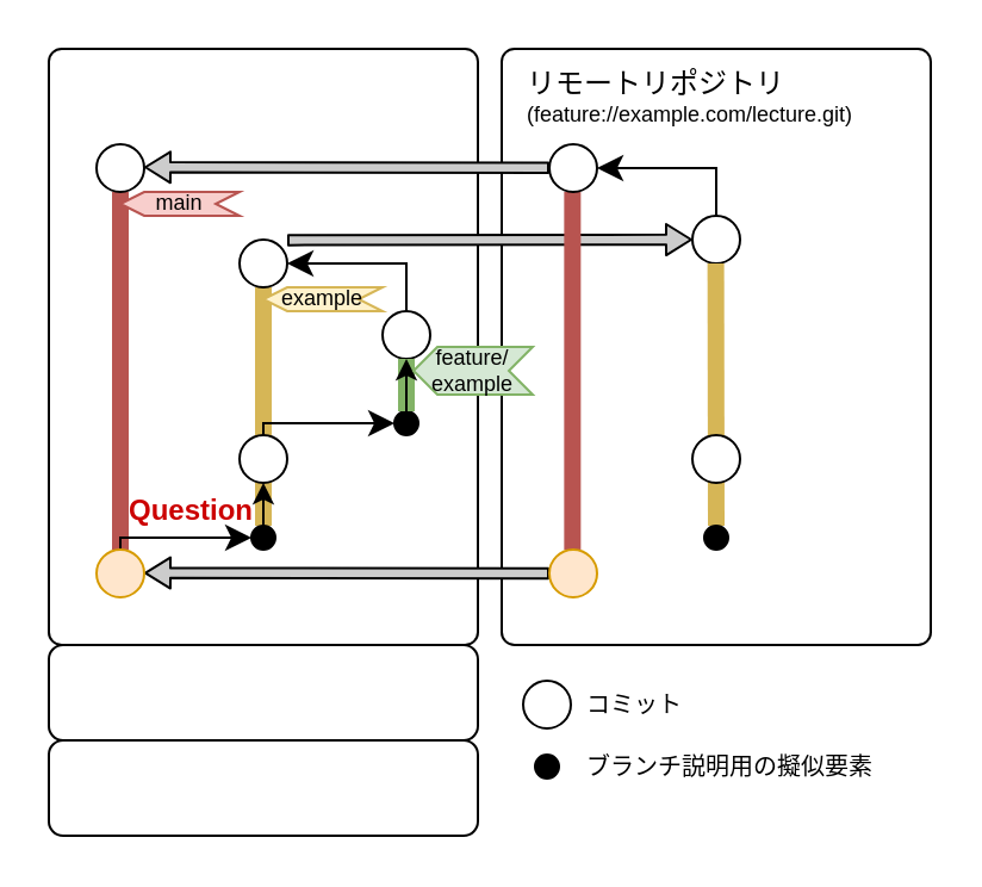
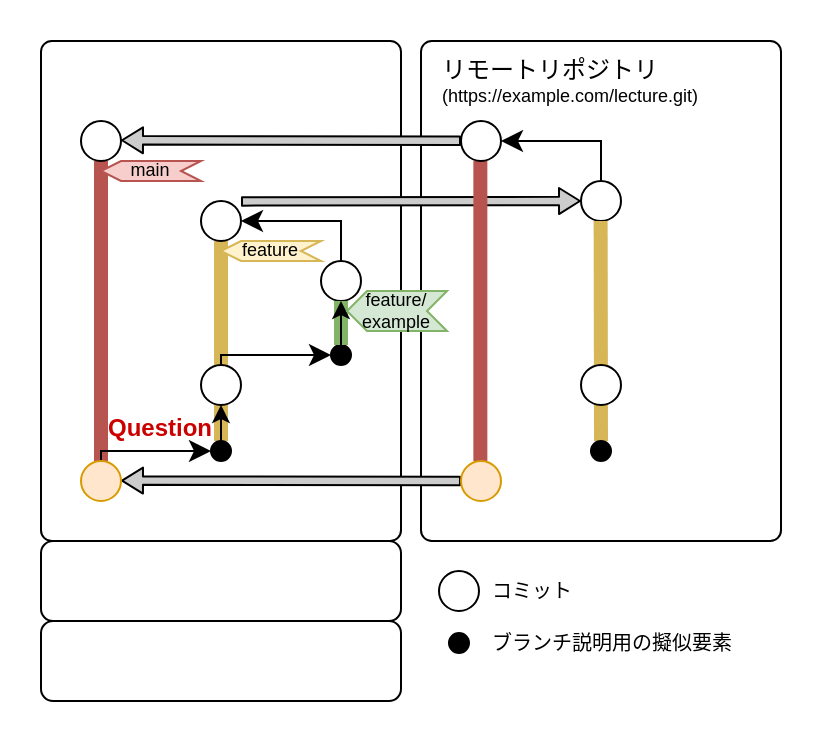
  <mxCell id="0" />
  <mxCell id="1" parent="0" />
  <mxCell id="2" value="" style="rounded=1;whiteSpace=wrap;html=1;arcSize=3;movable=1;resizable=1;rotatable=1;deletable=1;editable=1;locked=0;connectable=1;" parent="1" vertex="1"><mxGeometry x="20" y="20" width="180" height="250" as="geometry" /></mxCell>
  <mxCell id="3" style="edgeStyle=none;html=1;exitX=0.5;exitY=1;exitDx=0;exitDy=0;endArrow=none;endFill=0;strokeWidth=7;fillColor=#fff2cc;strokeColor=#d6b656;entryX=0.5;entryY=0;entryDx=0;entryDy=0;" parent="1" source="12" target="9" edge="1"><mxGeometry relative="1" as="geometry"><mxPoint x="105" y="120" as="sourcePoint" /><mxPoint x="105.34" y="180" as="targetPoint" /></mxGeometry></mxCell>
  <mxCell id="4" value="" style="rounded=1;whiteSpace=wrap;html=1;arcSize=15;movable=0;resizable=0;rotatable=0;deletable=0;editable=0;locked=1;connectable=0;" parent="1" vertex="1"><mxGeometry x="20" y="310" width="180" height="40" as="geometry" /></mxCell>
  <mxCell id="5" value="" style="rounded=1;whiteSpace=wrap;html=1;arcSize=15;movable=0;resizable=0;rotatable=0;deletable=0;editable=0;locked=1;connectable=0;" parent="1" vertex="1"><mxGeometry x="20" y="270" width="180" height="40" as="geometry" /></mxCell>
  <mxCell id="6" value="" style="rounded=1;whiteSpace=wrap;html=1;arcSize=3;movable=1;resizable=1;rotatable=1;deletable=1;editable=1;locked=0;connectable=1;" parent="1" vertex="1"><mxGeometry x="210" y="20" width="180" height="250" as="geometry" /></mxCell>
  <mxCell id="7" value="" style="ellipse;whiteSpace=wrap;html=1;" parent="1" vertex="1"><mxGeometry x="100" y="182" width="20" height="20" as="geometry" /></mxCell>
  <mxCell id="8" style="edgeStyle=none;html=1;exitX=0.5;exitY=0;exitDx=0;exitDy=0;entryX=0.5;entryY=1;entryDx=0;entryDy=0;" parent="1" source="9" target="7" edge="1"><mxGeometry relative="1" as="geometry" /></mxCell>
  <mxCell id="9" value="" style="ellipse;whiteSpace=wrap;html=1;fillColor=#000000;" parent="1" vertex="1"><mxGeometry x="105" y="220" width="10" height="10" as="geometry" /></mxCell>
  <mxCell id="10" value="" style="ellipse;whiteSpace=wrap;html=1;" parent="1" vertex="1"><mxGeometry x="160" y="130" width="20" height="20" as="geometry" /></mxCell>
  <mxCell id="11" value="" style="ellipse;whiteSpace=wrap;html=1;fillColor=#000000;" parent="1" vertex="1"><mxGeometry x="165" y="172" width="10" height="10" as="geometry" /></mxCell>
  <mxCell id="12" value="" style="ellipse;whiteSpace=wrap;html=1;" parent="1" vertex="1"><mxGeometry x="100" y="100" width="20" height="20" as="geometry" /></mxCell>
  <mxCell id="13" value="" style="edgeStyle=segmentEdgeStyle;endArrow=classic;html=1;curved=0;rounded=0;endSize=8;startSize=8;exitX=0.5;exitY=0;exitDx=0;exitDy=0;entryX=1;entryY=0.5;entryDx=0;entryDy=0;" parent="1" source="10" target="12" edge="1"><mxGeometry width="50" height="50" relative="1" as="geometry"><mxPoint x="-90" y="120" as="sourcePoint" /><mxPoint x="-40" y="70" as="targetPoint" /><Array as="points"><mxPoint x="170" y="110" /></Array></mxGeometry></mxCell>
  <mxCell id="14" value="" style="ellipse;whiteSpace=wrap;html=1;" parent="1" vertex="1"><mxGeometry x="290" y="90" width="20" height="20" as="geometry" /></mxCell>
  <mxCell id="15" value="" style="edgeStyle=segmentEdgeStyle;endArrow=classic;html=1;curved=0;rounded=0;endSize=8;startSize=8;exitX=0.5;exitY=0;exitDx=0;exitDy=0;entryX=1;entryY=0.5;entryDx=0;entryDy=0;" parent="1" edge="1"><mxGeometry width="50" height="50" relative="1" as="geometry"><mxPoint x="300" y="90" as="sourcePoint" /><mxPoint x="250" y="70" as="targetPoint" /><Array as="points"><mxPoint x="300" y="70" /></Array></mxGeometry></mxCell>
  <mxCell id="16" value="" style="shape=flexArrow;endArrow=classic;html=1;width=4.186;endSize=3.163;endWidth=7.82;fillColor=#CCCCCC;" parent="1" edge="1"><mxGeometry width="50" height="50" relative="1" as="geometry"><mxPoint x="230" y="240" as="sourcePoint" /><mxPoint x="60" y="239.77" as="targetPoint" /></mxGeometry></mxCell>
  <mxCell id="17" value="" style="shape=flexArrow;endArrow=classic;html=1;width=4.186;endSize=3.163;endWidth=7.82;fillColor=#CCCCCC;" parent="1" edge="1"><mxGeometry width="50" height="50" relative="1" as="geometry"><mxPoint x="120" y="100.23" as="sourcePoint" /><mxPoint x="290" y="100" as="targetPoint" /></mxGeometry></mxCell>
  <mxCell id="18" style="edgeStyle=none;html=1;exitX=0.5;exitY=1;exitDx=0;exitDy=0;entryX=0.5;entryY=0;entryDx=0;entryDy=0;endArrow=none;endFill=0;strokeWidth=7;fillColor=#f8cecc;strokeColor=#b85450;" parent="1" source="29" target="27" edge="1"><mxGeometry relative="1" as="geometry" /></mxCell>
  <mxCell id="19" value="" style="shape=flexArrow;endArrow=classic;html=1;width=4.186;endSize=3.163;endWidth=7.82;fillColor=#CCCCCC;" parent="1" edge="1"><mxGeometry width="50" height="50" relative="1" as="geometry"><mxPoint x="230" y="69.86" as="sourcePoint" /><mxPoint x="60" y="69.63" as="targetPoint" /></mxGeometry></mxCell>
  <mxCell id="20" value="リモートリポジトリ" style="text;html=1;align=center;verticalAlign=middle;whiteSpace=wrap;rounded=0;" parent="1" vertex="1"><mxGeometry x="210" y="20" width="130" height="30" as="geometry" /></mxCell>
  <mxCell id="21" style="edgeStyle=none;html=1;endArrow=none;endFill=0;strokeWidth=7;fillColor=#d5e8d4;strokeColor=#82b366;entryX=0.5;entryY=0;entryDx=0;entryDy=0;exitX=0.5;exitY=1;exitDx=0;exitDy=0;" parent="1" edge="1"><mxGeometry relative="1" as="geometry"><mxPoint x="170" y="150" as="sourcePoint" /><mxPoint x="170" y="172" as="targetPoint" /></mxGeometry></mxCell>
  <mxCell id="22" style="edgeStyle=none;html=1;entryX=0.5;entryY=1;entryDx=0;entryDy=0;" parent="1" source="11" target="10" edge="1"><mxGeometry relative="1" as="geometry" /></mxCell>
  <mxCell id="23" value="" style="edgeStyle=segmentEdgeStyle;endArrow=classic;html=1;curved=0;rounded=0;endSize=8;startSize=8;exitX=0.5;exitY=0;exitDx=0;exitDy=0;entryX=0;entryY=0.5;entryDx=0;entryDy=0;" parent="1" edge="1"><mxGeometry width="50" height="50" relative="1" as="geometry"><mxPoint x="110" y="182" as="sourcePoint" /><mxPoint x="165" y="177" as="targetPoint" /><Array as="points"><mxPoint x="110" y="177" /></Array></mxGeometry></mxCell>
  <mxCell id="24" value="" style="edgeStyle=segmentEdgeStyle;endArrow=classic;html=1;curved=0;rounded=0;endSize=8;startSize=8;exitX=0.5;exitY=0;exitDx=0;exitDy=0;entryX=0;entryY=0.5;entryDx=0;entryDy=0;" parent="1" source="27" target="9" edge="1"><mxGeometry width="50" height="50" relative="1" as="geometry"><mxPoint x="130" y="170" as="sourcePoint" /><mxPoint x="100" y="220" as="targetPoint" /><Array as="points"><mxPoint x="50" y="225" /></Array></mxGeometry></mxCell>
  <mxCell id="25" style="edgeStyle=none;html=1;exitX=0.5;exitY=1;exitDx=0;exitDy=0;entryX=0.5;entryY=0;entryDx=0;entryDy=0;endArrow=none;endFill=0;strokeWidth=7;fillColor=#f8cecc;strokeColor=#b85450;" parent="1" edge="1"><mxGeometry relative="1" as="geometry"><mxPoint x="239.68" y="80" as="sourcePoint" /><mxPoint x="239.68" y="230" as="targetPoint" /></mxGeometry></mxCell>
  <mxCell id="26" value="" style="ellipse;whiteSpace=wrap;html=1;fillColor=#ffe6cc;strokeColor=#d79b00;" parent="1" vertex="1"><mxGeometry x="230" y="230" width="20" height="20" as="geometry" /></mxCell>
  <mxCell id="27" value="" style="ellipse;whiteSpace=wrap;html=1;fillColor=#ffe6cc;strokeColor=#d79b00;" parent="1" vertex="1"><mxGeometry x="40" y="230" width="20" height="20" as="geometry" /></mxCell>
  <mxCell id="28" value="" style="ellipse;whiteSpace=wrap;html=1;" parent="1" vertex="1"><mxGeometry x="230" y="60" width="20" height="20" as="geometry" /></mxCell>
  <mxCell id="29" value="" style="ellipse;whiteSpace=wrap;html=1;" parent="1" vertex="1"><mxGeometry x="40" y="60" width="20" height="20" as="geometry" /></mxCell>
  <mxCell id="30" style="edgeStyle=none;html=1;exitX=0.5;exitY=1;exitDx=0;exitDy=0;endArrow=none;endFill=0;strokeWidth=7;fillColor=#fff2cc;strokeColor=#d6b656;entryX=0.5;entryY=0;entryDx=0;entryDy=0;" parent="1" target="31" edge="1"><mxGeometry relative="1" as="geometry"><mxPoint x="299.82" y="110" as="sourcePoint" /><mxPoint x="299.82" y="210" as="targetPoint" /></mxGeometry></mxCell>
  <mxCell id="31" value="" style="ellipse;whiteSpace=wrap;html=1;fillColor=#000000;" parent="1" vertex="1"><mxGeometry x="295" y="220" width="10" height="10" as="geometry" /></mxCell>
  <mxCell id="32" value="" style="ellipse;whiteSpace=wrap;html=1;" parent="1" vertex="1"><mxGeometry x="290" y="182" width="20" height="20" as="geometry" /></mxCell>
- <mxCell id="33" value="&lt;font style=&quot;font-size: 9px;&quot;&gt;(feature://example.com/lecture.git)&lt;/font&gt;" style="text;html=1;align=left;verticalAlign=middle;whiteSpace=wrap;rounded=0;" parent="1" vertex="1"><mxGeometry x="219" y="32" width="140" height="30" as="geometry" /></mxCell>
+ <mxCell id="33" value="&lt;font style=&quot;font-size: 9px;&quot;&gt;(https://example.com/lecture.git)&lt;/font&gt;" style="text;html=1;align=left;verticalAlign=middle;whiteSpace=wrap;rounded=0;" parent="1" vertex="1"><mxGeometry x="219" y="32" width="140" height="30" as="geometry" /></mxCell>
  <mxCell id="34" value="main" style="shape=step;perimeter=stepPerimeter;whiteSpace=wrap;html=1;fixedSize=1;direction=west;size=10;fillColor=#f8cecc;strokeColor=#b85450;fontSize=9;" parent="1" vertex="1"><mxGeometry x="50" y="80" width="50" height="10" as="geometry" /></mxCell>
- <mxCell id="35" value="example" style="shape=step;perimeter=stepPerimeter;whiteSpace=wrap;html=1;fixedSize=1;direction=west;size=10;fillColor=#fff2cc;strokeColor=#d6b656;fontSize=9;" parent="1" vertex="1"><mxGeometry x="110" y="120" width="50" height="10" as="geometry" /></mxCell>
+ <mxCell id="35" value="feature" style="shape=step;perimeter=stepPerimeter;whiteSpace=wrap;html=1;fixedSize=1;direction=west;size=10;fillColor=#fff2cc;strokeColor=#d6b656;fontSize=9;" parent="1" vertex="1"><mxGeometry x="110" y="120" width="50" height="10" as="geometry" /></mxCell>
  <mxCell id="36" value="feature/&lt;div&gt;example&lt;/div&gt;" style="shape=step;perimeter=stepPerimeter;whiteSpace=wrap;html=1;fixedSize=1;direction=west;size=10;fillColor=#d5e8d4;strokeColor=#82b366;fontSize=9;" parent="1" vertex="1"><mxGeometry x="173" y="145" width="50" height="20" as="geometry" /></mxCell>
  <mxCell id="37" value="" style="ellipse;whiteSpace=wrap;html=1;" parent="1" vertex="1"><mxGeometry x="219" y="285" width="20" height="20" as="geometry" /></mxCell>
  <mxCell id="38" value="コミット" style="text;html=1;align=left;verticalAlign=middle;whiteSpace=wrap;rounded=0;fontSize=10;" parent="1" vertex="1"><mxGeometry x="244" y="280" width="70" height="30" as="geometry" /></mxCell>
  <mxCell id="39" value="" style="ellipse;whiteSpace=wrap;html=1;fillColor=#000000;direction=south;" parent="1" vertex="1"><mxGeometry x="224" y="316" width="10" height="10" as="geometry" /></mxCell>
  <mxCell id="40" value="ブランチ説明用の擬似要素" style="text;html=1;align=left;verticalAlign=middle;whiteSpace=wrap;rounded=0;fontSize=10;" parent="1" vertex="1"><mxGeometry x="244" y="306" width="136" height="30" as="geometry" /></mxCell>
  <mxCell id="41" value="&lt;b&gt;&lt;font style=&quot;font-size: 12px; color: rgb(204, 0, 0);&quot;&gt;Question&lt;/font&gt;&lt;/b&gt;" style="text;html=1;align=left;verticalAlign=middle;whiteSpace=wrap;rounded=0;fontSize=10;fontColor=light-dark(#c20505, #ededed);" parent="1" vertex="1"><mxGeometry x="52" y="199" width="70" height="30" as="geometry" /></mxCell>
